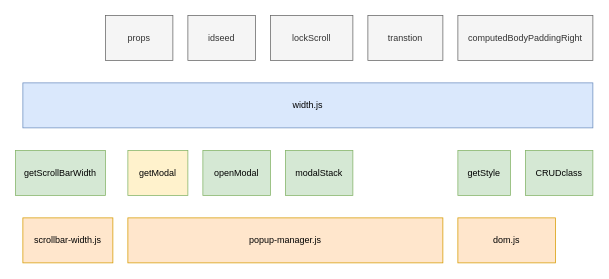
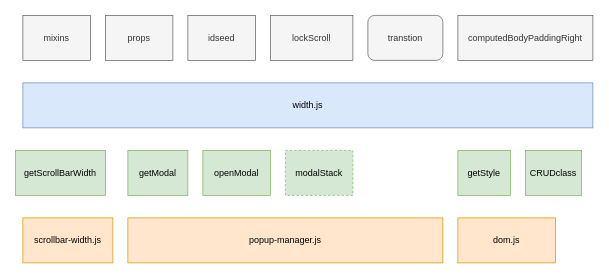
  <mxCell id="0" />
  <mxCell id="1" parent="0" />
  <mxCell id="2" value="width.js" style="rounded=0;whiteSpace=wrap;html=1;fillColor=#dae8fc;strokeColor=#6c8ebf;" parent="1" vertex="1"><mxGeometry x="30" y="110" width="760" height="60" as="geometry" /></mxCell>
  <mxCell id="3" value="popup-manager.js" style="rounded=0;whiteSpace=wrap;html=1;fillColor=#ffe6cc;strokeColor=#d79b00;" parent="1" vertex="1"><mxGeometry x="170" y="290" width="420" height="60" as="geometry" /></mxCell>
  <mxCell id="4" value="dom.js&lt;br&gt;" style="rounded=0;whiteSpace=wrap;html=1;fillColor=#ffe6cc;strokeColor=#d79b00;" parent="1" vertex="1"><mxGeometry x="610" y="290" width="130" height="60" as="geometry" /></mxCell>
  <mxCell id="5" value="scrollbar-width.js" style="rounded=0;whiteSpace=wrap;html=1;fillColor=#ffe6cc;strokeColor=#d79b00;" parent="1" vertex="1"><mxGeometry x="30" y="290" width="120" height="60" as="geometry" /></mxCell>
  <mxCell id="6" value="getScrollBarWidth" style="rounded=0;whiteSpace=wrap;html=1;fillColor=#d5e8d4;strokeColor=#82b366;" parent="1" vertex="1"><mxGeometry x="20" y="200" width="120" height="60" as="geometry" /></mxCell>
- <mxCell id="7" value="getModal" style="rounded=0;whiteSpace=wrap;html=1;fillColor=#fff2cc;strokeColor=#82b366;" parent="1" vertex="1"><mxGeometry x="170" y="200" width="80" height="60" as="geometry" /></mxCell>
+ <mxCell id="7" value="getModal" style="rounded=0;whiteSpace=wrap;html=1;fillColor=#d5e8d4;strokeColor=#82b366;" parent="1" vertex="1"><mxGeometry x="170" y="200" width="80" height="60" as="geometry" /></mxCell>
  <mxCell id="8" value="openModal" style="rounded=0;whiteSpace=wrap;html=1;fillColor=#d5e8d4;strokeColor=#82b366;" parent="1" vertex="1"><mxGeometry x="270" y="200" width="90" height="60" as="geometry" /></mxCell>
  <mxCell id="9" value="getStyle&lt;br&gt;" style="rounded=0;whiteSpace=wrap;html=1;fillColor=#d5e8d4;strokeColor=#82b366;" parent="1" vertex="1"><mxGeometry x="610" y="200" width="70" height="60" as="geometry" /></mxCell>
- <mxCell id="10" value="CRUDclass" style="rounded=0;whiteSpace=wrap;html=1;fillColor=#d5e8d4;strokeColor=#82b366;" parent="1" vertex="1"><mxGeometry x="700" y="200" width="90" height="60" as="geometry" /></mxCell>
- <mxCell id="11" value="modalStack" style="rounded=0;whiteSpace=wrap;html=1;fillColor=#d5e8d4;strokeColor=#82b366;" parent="1" vertex="1"><mxGeometry x="380" y="200" width="90" height="60" as="geometry" /></mxCell>
+ <mxCell id="10" value="CRUDclass" style="rounded=0;whiteSpace=wrap;html=1;fillColor=#d5e8d4;strokeColor=#82b366;" parent="1" vertex="1"><mxGeometry x="700" y="200" width="75" height="60" as="geometry" /></mxCell>
+ <mxCell id="11" value="modalStack" style="rounded=0;whiteSpace=wrap;html=1;fillColor=#d5e8d4;strokeColor=#82b366;dashed=1;" parent="1" vertex="1"><mxGeometry x="380" y="200" width="90" height="60" as="geometry" /></mxCell>
+ <mxCell id="12" value="mixins" style="rounded=0;whiteSpace=wrap;html=1;fillColor=#f5f5f5;strokeColor=#666666;fontColor=#333333;" vertex="1" parent="1"><mxGeometry x="30" y="20" width="90" height="60" as="geometry" /></mxCell>
  <mxCell id="13" value="props" style="rounded=0;whiteSpace=wrap;html=1;fillColor=#f5f5f5;strokeColor=#666666;fontColor=#333333;" vertex="1" parent="1"><mxGeometry x="140" y="20" width="90" height="60" as="geometry" /></mxCell>
  <mxCell id="14" value="idseed" style="rounded=0;whiteSpace=wrap;html=1;fillColor=#f5f5f5;strokeColor=#666666;fontColor=#333333;" vertex="1" parent="1"><mxGeometry x="250" y="20" width="90" height="60" as="geometry" /></mxCell>
  <mxCell id="15" value="lockScroll" style="rounded=0;whiteSpace=wrap;html=1;fillColor=#f5f5f5;strokeColor=#666666;fontColor=#333333;" vertex="1" parent="1"><mxGeometry x="360" y="20" width="110" height="60" as="geometry" /></mxCell>
- <mxCell id="16" value="transtion" style="rounded=0;whiteSpace=wrap;html=1;fillColor=#f5f5f5;strokeColor=#666666;fontColor=#333333;" vertex="1" parent="1"><mxGeometry x="490" y="20" width="100" height="60" as="geometry" /></mxCell>
+ <mxCell id="16" value="transtion" style="whiteSpace=wrap;html=1;fillColor=#f5f5f5;strokeColor=#666666;fontColor=#333333;rounded=1;" vertex="1" parent="1"><mxGeometry x="490" y="20" width="100" height="60" as="geometry" /></mxCell>
  <mxCell id="17" value="computedBodyPaddingRight&lt;br&gt;" style="rounded=0;whiteSpace=wrap;html=1;fillColor=#f5f5f5;strokeColor=#666666;fontColor=#333333;" vertex="1" parent="1"><mxGeometry x="610" y="20" width="180" height="60" as="geometry" /></mxCell>
